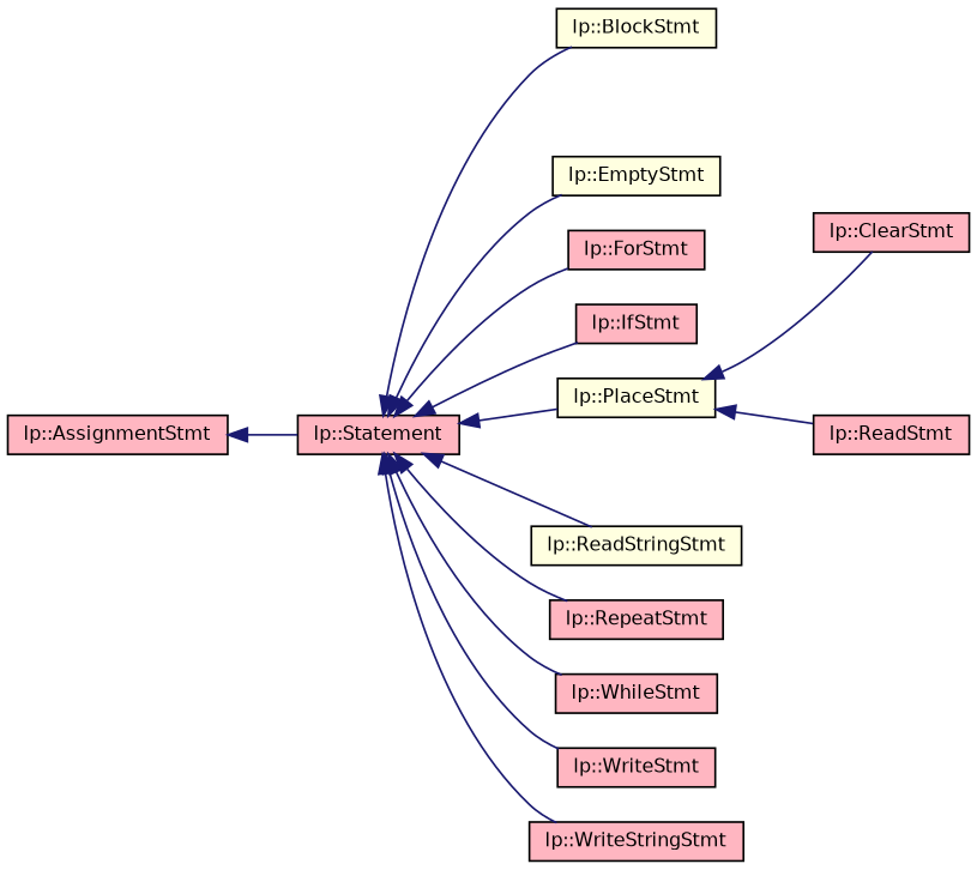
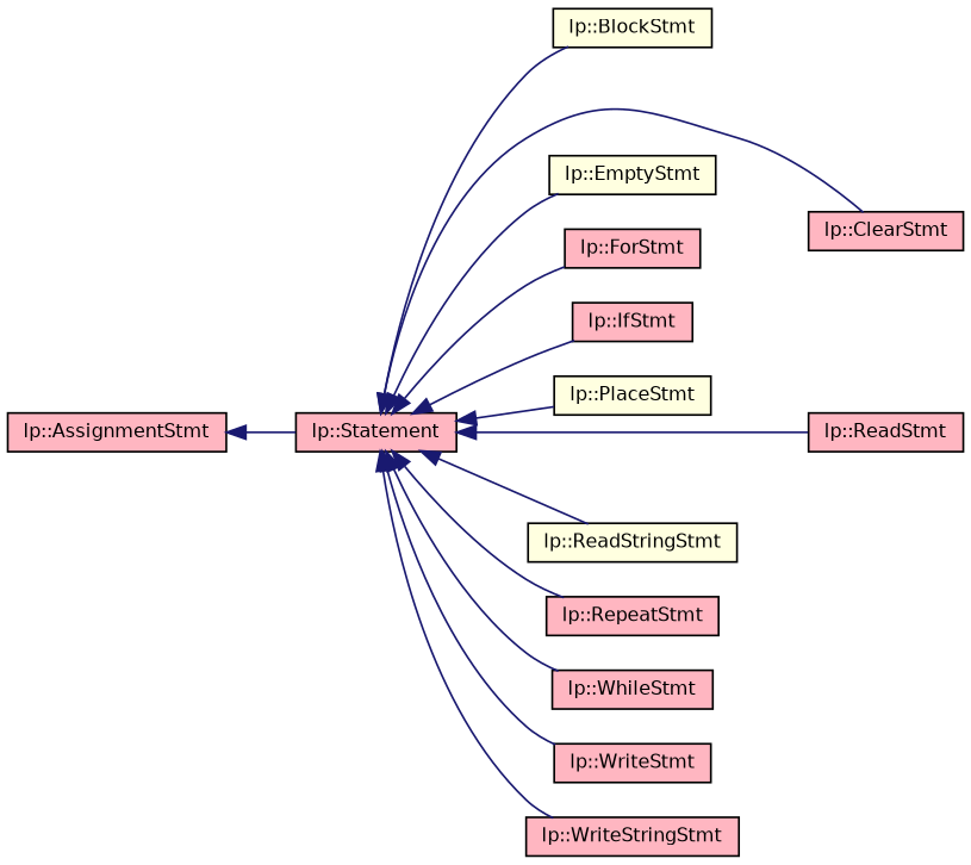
  digraph {
    rankdir=LR
    node [color=black fillcolor=lightpink fontname=Helvetica fontsize=10 shape=record style=filled]
    edge [color=midnightblue dir=back fontname=Helvetica fontsize=10 labelfontname=Helvetica labelfontsize=10 style=solid]
    n1 [height=0.2 label="lp::Statement" width=0.4]
    n2 [fillcolor=lightyellow height=0.2 label="lp::BlockStmt" width=0.4]
    n3 [height=0.2 label="lp::ClearStmt" width=0.4]
    n4 [fillcolor=lightyellow height=0.2 label="lp::EmptyStmt" width=0.4]
    n5 [height=0.2 label="lp::ForStmt" width=0.4]
    n6 [height=0.2 label="lp::IfStmt" width=0.4]
    n7 [fillcolor=lightyellow height=0.2 label="lp::PlaceStmt" width=0.4]
    n8 [height=0.2 label="lp::ReadStmt" width=0.4]
    n9 [fillcolor=lightyellow height=0.2 label="lp::ReadStringStmt" width=0.4]
    n10 [height=0.2 label="lp::RepeatStmt" width=0.4]
    n11 [height=0.2 label="lp::WhileStmt" width=0.4]
    n12 [height=0.2 label="lp::WriteStmt" width=0.4]
    n13 [height=0.2 label="lp::WriteStringStmt" width=0.4]
    n14 [height=0.2 label="lp::AssignmentStmt" width=0.4]
    n1 -> n2
-   n7 -> n3
+   n1 -> n3
    n1 -> n4
    n1 -> n5
    n1 -> n6
    n1 -> n7
-   n7 -> n8
+   n1 -> n8
    n1 -> n9
    n1 -> n10
    n1 -> n11
    n1 -> n12
    n1 -> n13
    n14 -> n1
  }
